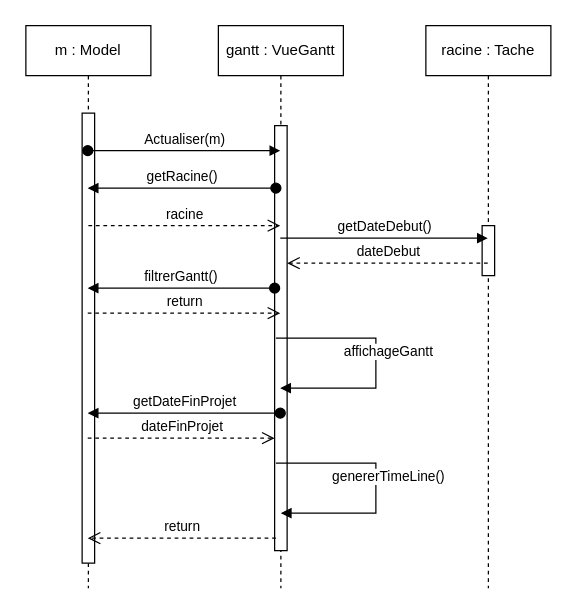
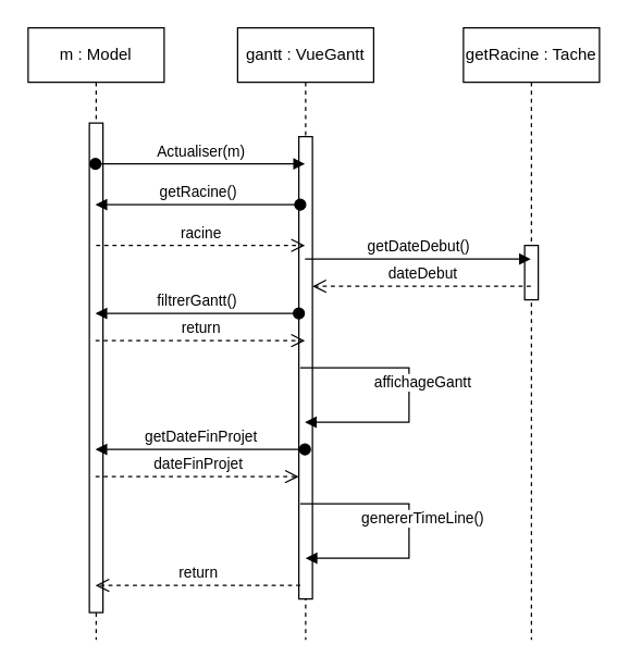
  <mxCell id="0" />
  <mxCell id="1" parent="0" />
  <mxCell id="2" value="m : Model" style="shape=umlLifeline;perimeter=lifelinePerimeter;whiteSpace=wrap;html=1;container=1;dropTarget=0;collapsible=0;recursiveResize=0;outlineConnect=0;portConstraint=eastwest;newEdgeStyle={&quot;curved&quot;:0,&quot;rounded&quot;:0};" vertex="1" parent="1"><mxGeometry x="20" y="20" width="100" height="450" as="geometry" /></mxCell>
  <mxCell id="3" value="" style="html=1;points=[[0,0,0,0,5],[0,1,0,0,-5],[1,0,0,0,5],[1,1,0,0,-5]];perimeter=orthogonalPerimeter;outlineConnect=0;targetShapes=umlLifeline;portConstraint=eastwest;newEdgeStyle={&quot;curved&quot;:0,&quot;rounded&quot;:0};" vertex="1" parent="2"><mxGeometry x="45" y="70" width="10" height="360" as="geometry" /></mxCell>
  <mxCell id="4" value="gantt : VueGantt" style="shape=umlLifeline;perimeter=lifelinePerimeter;whiteSpace=wrap;html=1;container=1;dropTarget=0;collapsible=0;recursiveResize=0;outlineConnect=0;portConstraint=eastwest;newEdgeStyle={&quot;curved&quot;:0,&quot;rounded&quot;:0};" vertex="1" parent="1"><mxGeometry x="174" y="20" width="100" height="450" as="geometry" /></mxCell>
  <mxCell id="5" value="" style="html=1;points=[[0,0,0,0,5],[0,1,0,0,-5],[1,0,0,0,5],[1,1,0,0,-5]];perimeter=orthogonalPerimeter;outlineConnect=0;targetShapes=umlLifeline;portConstraint=eastwest;newEdgeStyle={&quot;curved&quot;:0,&quot;rounded&quot;:0};" vertex="1" parent="4"><mxGeometry x="45" y="80" width="10" height="340" as="geometry" /></mxCell>
  <mxCell id="6" value="Actualiser(m)" style="html=1;verticalAlign=bottom;startArrow=oval;startFill=1;endArrow=block;startSize=8;curved=0;rounded=0;" edge="1" parent="1"><mxGeometry width="60" relative="1" as="geometry"><mxPoint x="69.5" y="120" as="sourcePoint" /><mxPoint x="223.5" y="120" as="targetPoint" /></mxGeometry></mxCell>
- <mxCell id="7" value="racine : Tache" style="shape=umlLifeline;perimeter=lifelinePerimeter;whiteSpace=wrap;html=1;container=1;dropTarget=0;collapsible=0;recursiveResize=0;outlineConnect=0;portConstraint=eastwest;newEdgeStyle={&quot;curved&quot;:0,&quot;rounded&quot;:0};" vertex="1" parent="1"><mxGeometry x="340" y="20" width="100" height="450" as="geometry" /></mxCell>
+ <mxCell id="7" value="getRacine : Tache" style="shape=umlLifeline;perimeter=lifelinePerimeter;whiteSpace=wrap;html=1;container=1;dropTarget=0;collapsible=0;recursiveResize=0;outlineConnect=0;portConstraint=eastwest;newEdgeStyle={&quot;curved&quot;:0,&quot;rounded&quot;:0};" vertex="1" parent="1"><mxGeometry x="340" y="20" width="100" height="450" as="geometry" /></mxCell>
  <mxCell id="8" value="" style="html=1;points=[[0,0,0,0,5],[0,1,0,0,-5],[1,0,0,0,5],[1,1,0,0,-5]];perimeter=orthogonalPerimeter;outlineConnect=0;targetShapes=umlLifeline;portConstraint=eastwest;newEdgeStyle={&quot;curved&quot;:0,&quot;rounded&quot;:0};" vertex="1" parent="7"><mxGeometry x="45" y="160" width="10" height="40" as="geometry" /></mxCell>
  <mxCell id="9" value="getRacine()" style="html=1;verticalAlign=bottom;startArrow=oval;startFill=1;endArrow=block;startSize=8;curved=0;rounded=0;" edge="1" parent="1" target="2"><mxGeometry width="60" relative="1" as="geometry"><mxPoint x="220" y="150" as="sourcePoint" /><mxPoint x="170" y="150" as="targetPoint" /></mxGeometry></mxCell>
  <mxCell id="10" value="racine" style="html=1;verticalAlign=bottom;endArrow=open;dashed=1;endSize=8;curved=0;rounded=0;" edge="1" parent="1" target="4"><mxGeometry relative="1" as="geometry"><mxPoint x="70" y="180" as="sourcePoint" /><mxPoint x="149.5" y="180" as="targetPoint" /></mxGeometry></mxCell>
  <mxCell id="11" value="getDateDebut()" style="html=1;verticalAlign=bottom;endArrow=block;curved=0;rounded=0;" edge="1" parent="1"><mxGeometry width="80" relative="1" as="geometry"><mxPoint x="223.5" y="190" as="sourcePoint" /><mxPoint x="389.5" y="190" as="targetPoint" /></mxGeometry></mxCell>
  <mxCell id="12" value="dateDebut" style="html=1;verticalAlign=bottom;endArrow=open;dashed=1;endSize=8;curved=0;rounded=0;" edge="1" parent="1"><mxGeometry relative="1" as="geometry"><mxPoint x="389.5" y="210" as="sourcePoint" /><mxPoint x="229" y="210" as="targetPoint" /></mxGeometry></mxCell>
  <mxCell id="13" value="filtrerGantt()" style="html=1;verticalAlign=bottom;startArrow=oval;startFill=1;endArrow=block;startSize=8;curved=0;rounded=0;" edge="1" parent="1"><mxGeometry width="60" relative="1" as="geometry"><mxPoint x="219" y="230" as="sourcePoint" /><mxPoint x="69.5" y="230" as="targetPoint" /></mxGeometry></mxCell>
  <mxCell id="14" value="return" style="html=1;verticalAlign=bottom;endArrow=open;dashed=1;endSize=8;curved=0;rounded=0;" edge="1" parent="1"><mxGeometry relative="1" as="geometry"><mxPoint x="69.5" y="250" as="sourcePoint" /><mxPoint x="223.5" y="250" as="targetPoint" /></mxGeometry></mxCell>
  <mxCell id="15" value="affichageGantt" style="html=1;verticalAlign=bottom;endArrow=block;curved=0;rounded=0;" edge="1" parent="1" target="4"><mxGeometry x="0.018" y="10" width="80" relative="1" as="geometry"><mxPoint x="220" y="270" as="sourcePoint" /><mxPoint x="300" y="340" as="targetPoint" /><Array as="points"><mxPoint x="300" y="270" /><mxPoint x="300" y="310" /></Array><mxPoint as="offset" /></mxGeometry></mxCell>
  <mxCell id="16" value="getDateFinProjet" style="html=1;verticalAlign=bottom;startArrow=oval;startFill=1;endArrow=block;startSize=8;curved=0;rounded=0;" edge="1" parent="1"><mxGeometry width="60" relative="1" as="geometry"><mxPoint x="223.5" y="330" as="sourcePoint" /><mxPoint x="69.5" y="330" as="targetPoint" /></mxGeometry></mxCell>
  <mxCell id="17" value="dateFinProjet" style="html=1;verticalAlign=bottom;endArrow=open;dashed=1;endSize=8;curved=0;rounded=0;entryX=0;entryY=1;entryDx=0;entryDy=-5;entryPerimeter=0;" edge="1" parent="1"><mxGeometry relative="1" as="geometry"><mxPoint x="69.5" y="350" as="sourcePoint" /><mxPoint x="219" y="350" as="targetPoint" /></mxGeometry></mxCell>
  <mxCell id="18" value="genererTimeLine()" style="html=1;verticalAlign=bottom;endArrow=block;curved=0;rounded=0;" edge="1" parent="1"><mxGeometry x="0.018" y="10" width="80" relative="1" as="geometry"><mxPoint x="220" y="370" as="sourcePoint" /><mxPoint x="224" y="410" as="targetPoint" /><Array as="points"><mxPoint x="300" y="370" /><mxPoint x="300" y="410" /></Array><mxPoint as="offset" /></mxGeometry></mxCell>
  <mxCell id="19" value="return" style="html=1;verticalAlign=bottom;endArrow=open;dashed=1;endSize=8;curved=0;rounded=0;" edge="1" parent="1" target="2"><mxGeometry relative="1" as="geometry"><mxPoint x="220" y="430" as="sourcePoint" /><mxPoint x="140" y="430" as="targetPoint" /></mxGeometry></mxCell>
